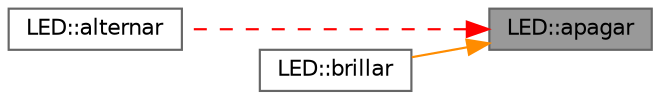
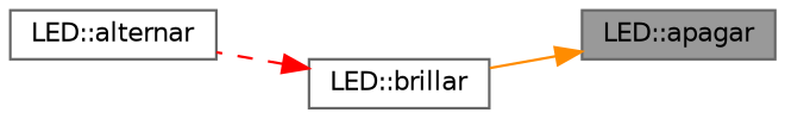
  digraph {
    rankdir=RL
    node [color=grey40 fillcolor=white fontname=Helvetica fontsize=10 shape=box style=filled]
    edge [dir=back fontname=Helvetica fontsize=10 labelfontname=Helvetica labelfontsize=10]
    n1 [color=gray40 fillcolor=grey60 fontcolor=black height=0.2 label="LED::apagar" width=0.4]
    n2 [height=0.2 label="LED::alternar" width=0.4]
    n3 [height=0.2 label="LED::brillar" width=0.4]
-   n1 -> n2 [color=red style=dashed]
+   n3 -> n2 [color=red style=dashed]
    n1 -> n3 [color=darkorange style=solid]
  }
